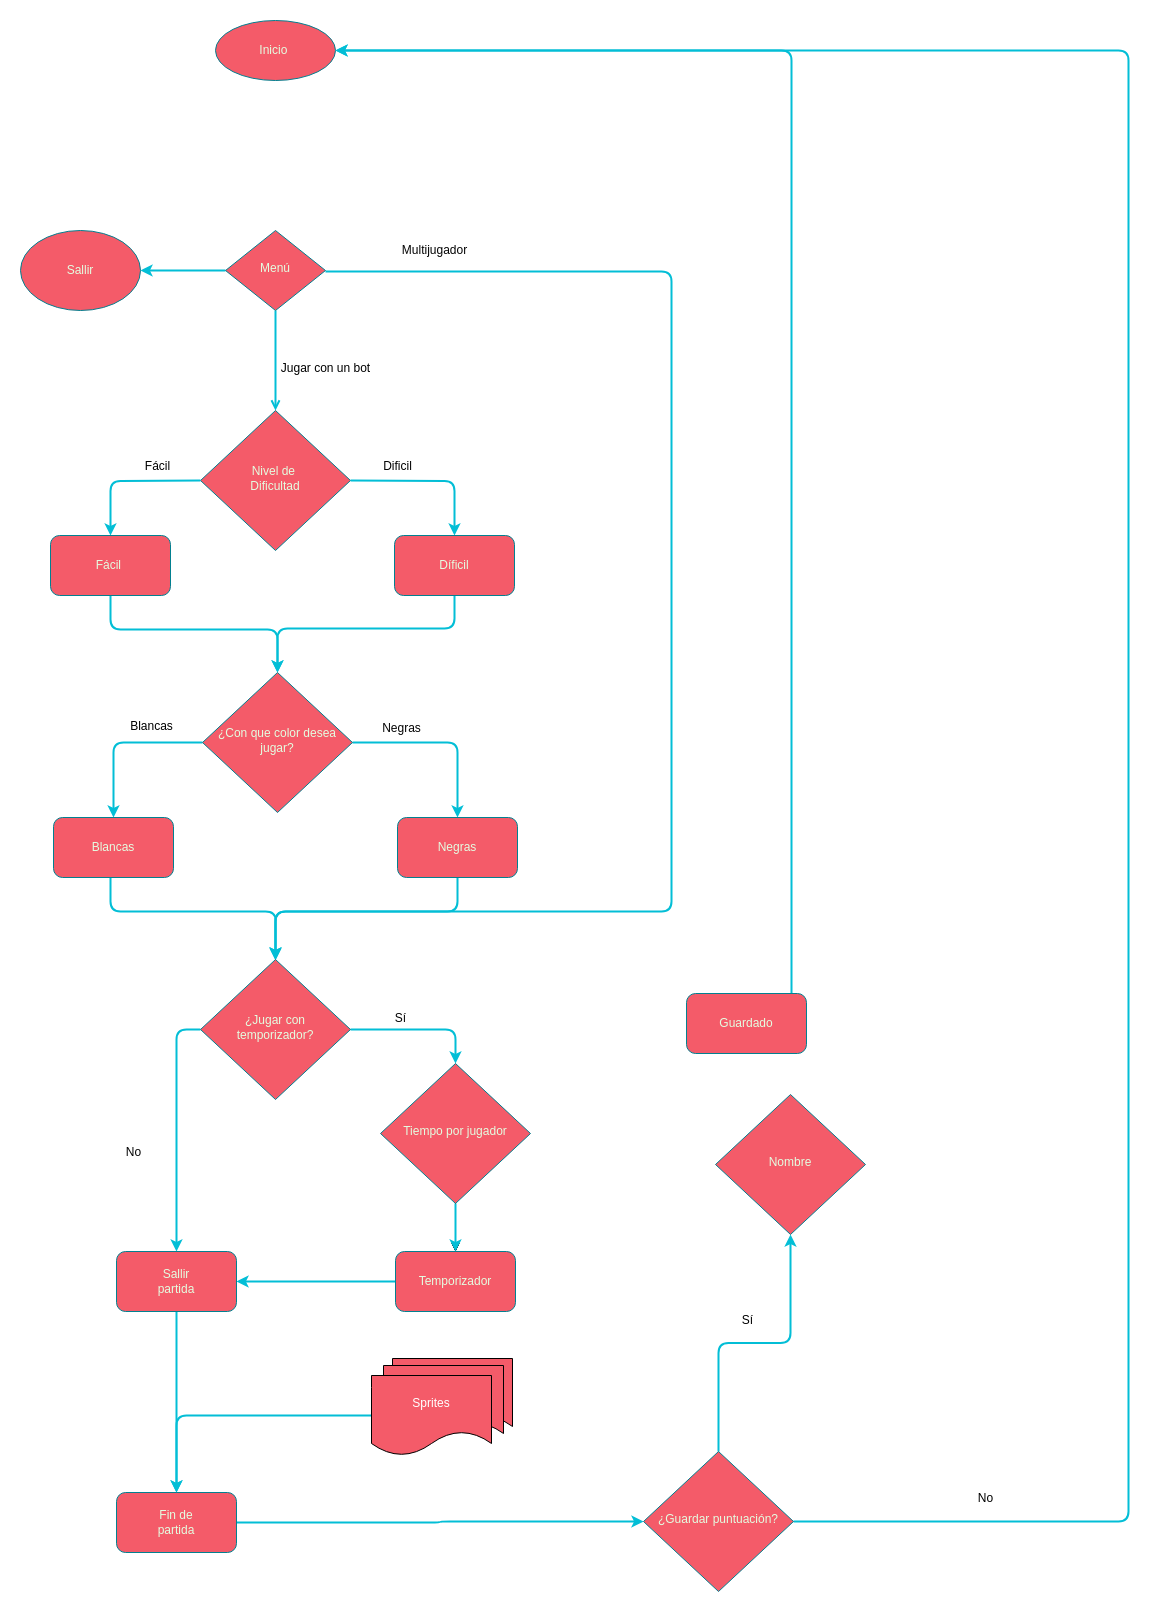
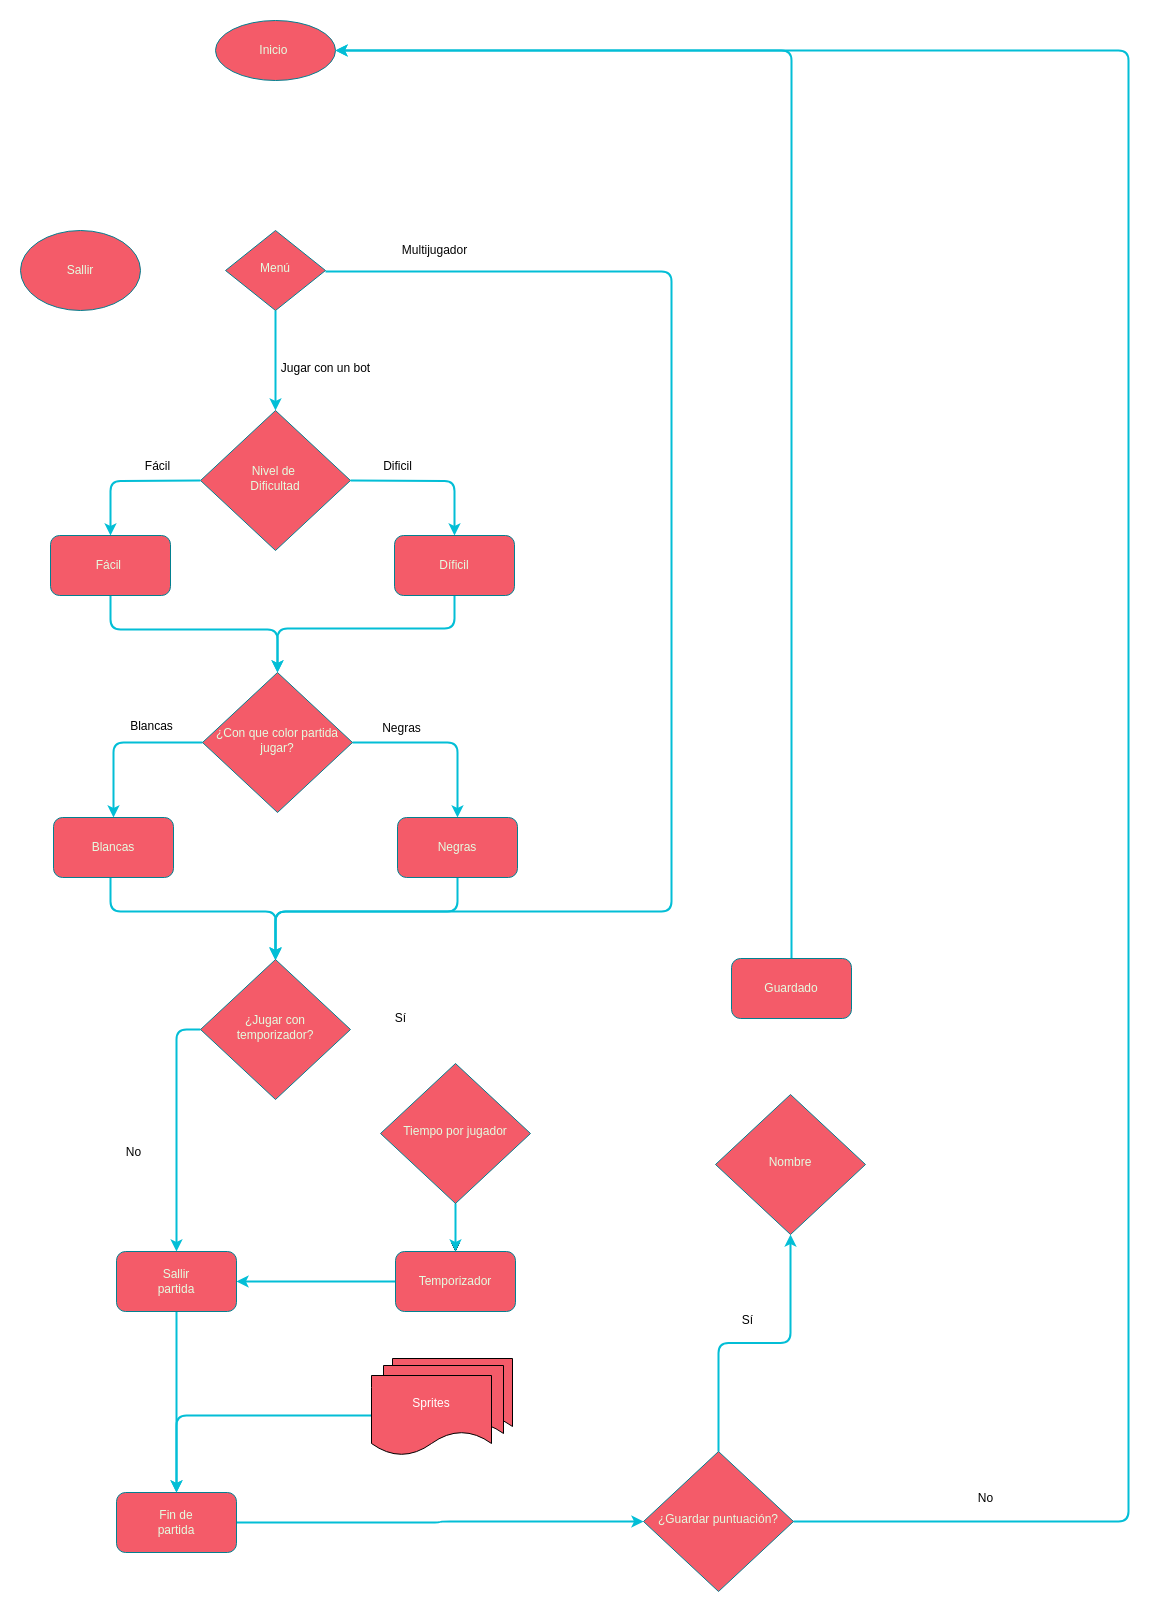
  <mxCell id="0" />
  <mxCell id="1" parent="0" />
- <mxCell id="2" value="" style="edgeStyle=orthogonalEdgeStyle;curved=0;rounded=1;sketch=0;orthogonalLoop=1;jettySize=auto;html=1;fillColor=#F45B69;fontColor=#E4FDE1;strokeColor=#03BED6;strokeWidth=2;" parent="1" source="5" target="11" edge="1"><mxGeometry relative="1" as="geometry" /></mxCell>
- <mxCell id="3" style="edgeStyle=orthogonalEdgeStyle;curved=0;rounded=1;sketch=0;orthogonalLoop=1;jettySize=auto;html=1;entryX=0.5;entryY=0;entryDx=0;entryDy=0;fillColor=#F45B69;fontColor=#E4FDE1;strokeColor=#03BED6;strokeWidth=2;endArrow=open;" parent="1" source="5" target="18" edge="1"><mxGeometry relative="1" as="geometry" /></mxCell>
+ <mxCell id="3" style="edgeStyle=orthogonalEdgeStyle;curved=0;rounded=1;sketch=0;orthogonalLoop=1;jettySize=auto;html=1;entryX=0.5;entryY=0;entryDx=0;entryDy=0;fillColor=#F45B69;fontColor=#E4FDE1;strokeColor=#03BED6;strokeWidth=2;" parent="1" source="5" target="18" edge="1"><mxGeometry relative="1" as="geometry" /></mxCell>
  <mxCell id="4" style="edgeStyle=orthogonalEdgeStyle;rounded=1;orthogonalLoop=1;jettySize=auto;html=1;entryX=0.5;entryY=0;entryDx=0;entryDy=0;strokeColor=#03BED6;strokeWidth=2;" parent="1" edge="1"><mxGeometry relative="1" as="geometry"><Array as="points"><mxPoint x="671" y="271" /><mxPoint x="671" y="911" /><mxPoint x="275" y="911" /></Array><mxPoint x="325" y="271" as="sourcePoint" /><mxPoint x="275" y="960" as="targetPoint" /></mxGeometry></mxCell>
  <mxCell id="5" value="&lt;font style=&quot;vertical-align: inherit&quot;&gt;&lt;font style=&quot;vertical-align: inherit&quot;&gt;Menú&lt;/font&gt;&lt;/font&gt;" style="rhombus;whiteSpace=wrap;html=1;shadow=0;fontFamily=Helvetica;fontSize=12;align=center;strokeWidth=1;spacing=6;spacingTop=-4;fillColor=#F45B69;strokeColor=#028090;fontColor=#E4FDE1;" parent="1" vertex="1"><mxGeometry x="225" y="230" width="100" height="80" as="geometry" /></mxCell>
  <mxCell id="6" style="edgeStyle=orthogonalEdgeStyle;curved=0;rounded=1;sketch=0;orthogonalLoop=1;jettySize=auto;html=1;fillColor=#F45B69;fontColor=#E4FDE1;exitX=0.5;exitY=1;exitDx=0;exitDy=0;entryX=0.5;entryY=0;entryDx=0;entryDy=0;strokeColor=#03BED6;strokeWidth=2;" parent="1" source="20" target="9" edge="1"><mxGeometry relative="1" as="geometry"><Array as="points"><mxPoint x="110" y="629" /><mxPoint x="277" y="629" /></Array></mxGeometry></mxCell>
  <mxCell id="7" style="edgeStyle=orthogonalEdgeStyle;rounded=1;orthogonalLoop=1;jettySize=auto;html=1;entryX=0.5;entryY=0;entryDx=0;entryDy=0;strokeColor=#03BED6;strokeWidth=2;" parent="1" source="9" target="16" edge="1"><mxGeometry relative="1" as="geometry" /></mxCell>
  <mxCell id="8" style="rounded=1;orthogonalLoop=1;jettySize=auto;html=1;strokeColor=#03BED6;strokeWidth=2;edgeStyle=orthogonalEdgeStyle;" parent="1" source="9" target="14" edge="1"><mxGeometry relative="1" as="geometry" /></mxCell>
- <mxCell id="9" value="¿Con que color desea jugar?" style="rhombus;whiteSpace=wrap;html=1;shadow=0;fontFamily=Helvetica;fontSize=12;align=center;strokeWidth=1;spacing=6;spacingTop=-4;fillColor=#F45B69;strokeColor=#028090;fontColor=#E4FDE1;" parent="1" vertex="1"><mxGeometry x="202" y="672" width="150" height="140" as="geometry" /></mxCell>
+ <mxCell id="9" value="¿Con que color partida jugar?" style="rhombus;whiteSpace=wrap;html=1;shadow=0;fontFamily=Helvetica;fontSize=12;align=center;strokeWidth=1;spacing=6;spacingTop=-4;fillColor=#F45B69;strokeColor=#028090;fontColor=#E4FDE1;" parent="1" vertex="1"><mxGeometry x="202" y="672" width="150" height="140" as="geometry" /></mxCell>
  <mxCell id="10" value="&lt;font style=&quot;vertical-align: inherit&quot;&gt;&lt;font style=&quot;vertical-align: inherit&quot;&gt;Inicio&amp;nbsp;&lt;/font&gt;&lt;/font&gt;" style="ellipse;whiteSpace=wrap;html=1;fillColor=#F45B69;strokeColor=#028090;fontColor=#E4FDE1;" parent="1" vertex="1"><mxGeometry x="215" y="20" width="120" height="60" as="geometry" /></mxCell>
  <mxCell id="11" value="&lt;font style=&quot;vertical-align: inherit&quot;&gt;&lt;font style=&quot;vertical-align: inherit&quot;&gt;Sallir&lt;/font&gt;&lt;/font&gt;" style="ellipse;whiteSpace=wrap;html=1;fillColor=#F45B69;strokeColor=#028090;fontColor=#E4FDE1;" parent="1" vertex="1"><mxGeometry x="20" y="230" width="120" height="80" as="geometry" /></mxCell>
  <mxCell id="12" value="&lt;font style=&quot;vertical-align: inherit&quot;&gt;&lt;font style=&quot;vertical-align: inherit&quot;&gt;Jugar con un bot&lt;br&gt;&lt;br&gt;&lt;/font&gt;&lt;/font&gt;" style="text;html=1;align=center;verticalAlign=middle;resizable=0;points=[];autosize=1;" parent="1" vertex="1"><mxGeometry x="270" y="360" width="110" height="30" as="geometry" /></mxCell>
  <mxCell id="13" style="edgeStyle=orthogonalEdgeStyle;rounded=1;orthogonalLoop=1;jettySize=auto;html=1;entryX=0.5;entryY=0;entryDx=0;entryDy=0;strokeWidth=2;strokeColor=#03BED6;" parent="1" source="14" target="26" edge="1"><mxGeometry relative="1" as="geometry"><Array as="points"><mxPoint x="110" y="911" /><mxPoint x="275" y="911" /><mxPoint x="275" y="928" /></Array></mxGeometry></mxCell>
  <mxCell id="14" value="Blancas" style="rounded=1;whiteSpace=wrap;html=1;fillColor=#F45B69;strokeColor=#028090;fontColor=#E4FDE1;" parent="1" vertex="1"><mxGeometry x="53" y="817" width="120" height="60" as="geometry" /></mxCell>
  <mxCell id="15" style="edgeStyle=orthogonalEdgeStyle;rounded=1;orthogonalLoop=1;jettySize=auto;html=1;entryX=0.5;entryY=0;entryDx=0;entryDy=0;strokeColor=#03BED6;strokeWidth=2;" edge="1" parent="1" source="16" target="26"><mxGeometry relative="1" as="geometry"><Array as="points"><mxPoint x="457" y="911" /><mxPoint x="275" y="911" /></Array></mxGeometry></mxCell>
  <mxCell id="16" value="Negras" style="rounded=1;whiteSpace=wrap;html=1;fillColor=#F45B69;strokeColor=#028090;fontColor=#E4FDE1;" parent="1" vertex="1"><mxGeometry x="397" y="817" width="120" height="60" as="geometry" /></mxCell>
  <mxCell id="17" value="Multijugador" style="text;html=1;align=center;verticalAlign=middle;resizable=0;points=[];autosize=1;fontColor=#050505;" parent="1" vertex="1"><mxGeometry x="394" y="240" width="80" height="20" as="geometry" /></mxCell>
  <mxCell id="18" value="Nivel de&amp;nbsp;&lt;br&gt;Dificultad" style="rhombus;whiteSpace=wrap;html=1;shadow=0;fontFamily=Helvetica;fontSize=12;align=center;strokeWidth=1;spacing=6;spacingTop=-4;fillColor=#F45B69;strokeColor=#028090;fontColor=#E4FDE1;" parent="1" vertex="1"><mxGeometry x="200" y="410" width="150" height="140" as="geometry" /></mxCell>
  <mxCell id="19" style="edgeStyle=orthogonalEdgeStyle;curved=0;rounded=1;sketch=0;orthogonalLoop=1;jettySize=auto;html=1;entryX=0.5;entryY=0;entryDx=0;entryDy=0;fillColor=#F45B69;fontColor=#E4FDE1;strokeColor=#03BED6;strokeWidth=2;" parent="1" target="20" edge="1"><mxGeometry relative="1" as="geometry"><mxPoint x="200" y="480" as="sourcePoint" /></mxGeometry></mxCell>
  <mxCell id="20" value="Fácil&amp;nbsp;" style="rounded=1;whiteSpace=wrap;html=1;fillColor=#F45B69;strokeColor=#028090;fontColor=#E4FDE1;" parent="1" vertex="1"><mxGeometry x="50" y="535" width="120" height="60" as="geometry" /></mxCell>
  <mxCell id="21" style="edgeStyle=orthogonalEdgeStyle;curved=0;rounded=1;sketch=0;orthogonalLoop=1;jettySize=auto;html=1;entryX=0.5;entryY=0;entryDx=0;entryDy=0;fillColor=#F45B69;fontColor=#E4FDE1;strokeColor=#03BED6;strokeWidth=2;" parent="1" target="23" edge="1"><mxGeometry relative="1" as="geometry"><mxPoint x="350" y="480" as="sourcePoint" /></mxGeometry></mxCell>
  <mxCell id="22" style="edgeStyle=orthogonalEdgeStyle;curved=0;rounded=1;sketch=0;orthogonalLoop=1;jettySize=auto;html=1;entryX=0.5;entryY=0;entryDx=0;entryDy=0;fillColor=#F45B69;fontColor=#E4FDE1;strokeColor=#03BED6;strokeWidth=2;" parent="1" source="23" target="9" edge="1"><mxGeometry relative="1" as="geometry"><Array as="points"><mxPoint x="454" y="628" /><mxPoint x="277" y="628" /></Array></mxGeometry></mxCell>
  <mxCell id="23" value="Díficil" style="rounded=1;whiteSpace=wrap;html=1;fillColor=#F45B69;strokeColor=#028090;fontColor=#E4FDE1;" parent="1" vertex="1"><mxGeometry x="394" y="535" width="120" height="60" as="geometry" /></mxCell>
  <mxCell id="24" style="edgeStyle=orthogonalEdgeStyle;rounded=1;orthogonalLoop=1;jettySize=auto;html=1;strokeColor=#03BED6;strokeWidth=2;exitX=0;exitY=0.5;exitDx=0;exitDy=0;" parent="1" source="26" target="41" edge="1"><mxGeometry relative="1" as="geometry" /></mxCell>
- <mxCell id="25" style="edgeStyle=orthogonalEdgeStyle;rounded=1;orthogonalLoop=1;jettySize=auto;html=1;entryX=0.5;entryY=0;entryDx=0;entryDy=0;strokeColor=#03BED6;strokeWidth=2;" edge="1" parent="1" source="26" target="37"><mxGeometry relative="1" as="geometry" /></mxCell>
  <mxCell id="26" value="¿Jugar con temporizador?" style="rhombus;whiteSpace=wrap;html=1;shadow=0;fontFamily=Helvetica;fontSize=12;align=center;strokeWidth=1;spacing=6;spacingTop=-4;fillColor=#F45B69;strokeColor=#028090;fontColor=#E4FDE1;" parent="1" vertex="1"><mxGeometry x="200" y="959" width="150" height="140" as="geometry" /></mxCell>
  <mxCell id="27" value="&lt;font style=&quot;vertical-align: inherit&quot;&gt;&lt;font style=&quot;vertical-align: inherit&quot;&gt;Dificil&lt;br&gt;&lt;/font&gt;&lt;/font&gt;" style="text;html=1;align=center;verticalAlign=middle;resizable=0;points=[];autosize=1;" parent="1" vertex="1"><mxGeometry x="377" y="457" width="39" height="18" as="geometry" /></mxCell>
  <mxCell id="28" value="&lt;font style=&quot;vertical-align: inherit&quot;&gt;&lt;font style=&quot;vertical-align: inherit&quot;&gt;Fácil&lt;br&gt;&lt;/font&gt;&lt;/font&gt;" style="text;html=1;align=center;verticalAlign=middle;resizable=0;points=[];autosize=1;" parent="1" vertex="1"><mxGeometry x="139" y="457" width="35" height="18" as="geometry" /></mxCell>
  <mxCell id="29" value="&lt;font style=&quot;vertical-align: inherit&quot;&gt;&lt;font style=&quot;vertical-align: inherit&quot;&gt;Negras&lt;br&gt;&lt;/font&gt;&lt;/font&gt;" style="text;html=1;align=center;verticalAlign=middle;resizable=0;points=[];autosize=1;fontColor=#050505;" parent="1" vertex="1"><mxGeometry x="376" y="719" width="49" height="18" as="geometry" /></mxCell>
  <mxCell id="30" value="&lt;font style=&quot;vertical-align: inherit&quot;&gt;&lt;font style=&quot;vertical-align: inherit&quot;&gt;Blancas&lt;br&gt;&lt;/font&gt;&lt;/font&gt;" style="text;html=1;align=center;verticalAlign=middle;resizable=0;points=[];autosize=1;" parent="1" vertex="1"><mxGeometry x="124" y="717" width="53" height="18" as="geometry" /></mxCell>
  <mxCell id="31" value="&lt;font style=&quot;vertical-align: inherit&quot;&gt;&lt;font style=&quot;vertical-align: inherit&quot;&gt;No&lt;br&gt;&lt;/font&gt;&lt;/font&gt;" style="text;html=1;align=center;verticalAlign=middle;resizable=0;points=[];autosize=1;fontColor=#050505;" parent="1" vertex="1"><mxGeometry x="120" y="1143" width="25" height="18" as="geometry" /></mxCell>
  <mxCell id="32" value="&lt;font style=&quot;vertical-align: inherit&quot;&gt;&lt;font style=&quot;vertical-align: inherit&quot;&gt;Sí&lt;br&gt;&lt;/font&gt;&lt;/font&gt;" style="text;html=1;align=center;verticalAlign=middle;resizable=0;points=[];autosize=1;fontColor=#050505;" parent="1" vertex="1"><mxGeometry x="389" y="1009" width="21" height="18" as="geometry" /></mxCell>
  <mxCell id="33" value="" style="edgeStyle=orthogonalEdgeStyle;rounded=0;orthogonalLoop=1;jettySize=auto;html=1;" parent="1" source="37" target="39" edge="1"><mxGeometry relative="1" as="geometry" /></mxCell>
  <mxCell id="34" style="edgeStyle=orthogonalEdgeStyle;rounded=0;orthogonalLoop=1;jettySize=auto;html=1;entryX=0.5;entryY=0;entryDx=0;entryDy=0;" parent="1" source="37" target="39" edge="1"><mxGeometry relative="1" as="geometry" /></mxCell>
  <mxCell id="35" style="edgeStyle=orthogonalEdgeStyle;rounded=0;orthogonalLoop=1;jettySize=auto;html=1;entryX=0.5;entryY=0;entryDx=0;entryDy=0;" parent="1" source="37" target="39" edge="1"><mxGeometry relative="1" as="geometry" /></mxCell>
  <mxCell id="36" style="edgeStyle=orthogonalEdgeStyle;rounded=1;orthogonalLoop=1;jettySize=auto;html=1;strokeColor=#03BED6;strokeWidth=2;" parent="1" source="37" target="39" edge="1"><mxGeometry relative="1" as="geometry" /></mxCell>
  <mxCell id="37" value="Tiempo por jugador" style="rhombus;whiteSpace=wrap;html=1;shadow=0;fontFamily=Helvetica;fontSize=12;align=center;strokeWidth=1;spacing=6;spacingTop=-4;fillColor=#F45B69;strokeColor=#028090;fontColor=#E4FDE1;" parent="1" vertex="1"><mxGeometry x="380" y="1063" width="150" height="140" as="geometry" /></mxCell>
  <mxCell id="38" style="edgeStyle=orthogonalEdgeStyle;rounded=1;orthogonalLoop=1;jettySize=auto;html=1;entryX=1;entryY=0.5;entryDx=0;entryDy=0;strokeColor=#03BED6;strokeWidth=2;" parent="1" source="39" target="41" edge="1"><mxGeometry relative="1" as="geometry" /></mxCell>
  <mxCell id="39" value="Temporizador" style="rounded=1;whiteSpace=wrap;html=1;fillColor=#F45B69;strokeColor=#028090;fontColor=#E4FDE1;" parent="1" vertex="1"><mxGeometry x="395" y="1251" width="120" height="60" as="geometry" /></mxCell>
  <mxCell id="40" style="edgeStyle=orthogonalEdgeStyle;rounded=1;orthogonalLoop=1;jettySize=auto;html=1;strokeColor=#03BED6;strokeWidth=2;" parent="1" source="41" target="43" edge="1"><mxGeometry relative="1" as="geometry" /></mxCell>
  <mxCell id="41" value="Sallir&lt;br&gt;partida" style="rounded=1;whiteSpace=wrap;html=1;fillColor=#F45B69;strokeColor=#028090;fontColor=#E4FDE1;" parent="1" vertex="1"><mxGeometry x="116" y="1251" width="120" height="60" as="geometry" /></mxCell>
  <mxCell id="42" style="edgeStyle=orthogonalEdgeStyle;rounded=1;orthogonalLoop=1;jettySize=auto;html=1;strokeColor=#03BED6;strokeWidth=2;" parent="1" source="43" target="46" edge="1"><mxGeometry relative="1" as="geometry" /></mxCell>
  <mxCell id="43" value="Fin de&lt;br&gt;partida" style="rounded=1;whiteSpace=wrap;html=1;fillColor=#F45B69;strokeColor=#028090;fontColor=#E4FDE1;" parent="1" vertex="1"><mxGeometry x="116" y="1492" width="120" height="60" as="geometry" /></mxCell>
  <mxCell id="44" style="edgeStyle=orthogonalEdgeStyle;rounded=1;orthogonalLoop=1;jettySize=auto;html=1;strokeColor=#03BED6;strokeWidth=2;" parent="1" source="46" target="47" edge="1"><mxGeometry relative="1" as="geometry" /></mxCell>
  <mxCell id="45" style="edgeStyle=orthogonalEdgeStyle;rounded=1;orthogonalLoop=1;jettySize=auto;html=1;strokeColor=#03BED6;strokeWidth=2;fontColor=#FFFFFF;entryX=1;entryY=0.5;entryDx=0;entryDy=0;" parent="1" source="46" target="10" edge="1"><mxGeometry relative="1" as="geometry"><mxPoint x="-52.857" y="44.714" as="targetPoint" /><Array as="points"><mxPoint x="1128" y="1521" /><mxPoint x="1128" y="50" /></Array></mxGeometry></mxCell>
  <mxCell id="46" value="¿Guardar puntuación?" style="rhombus;whiteSpace=wrap;html=1;shadow=0;fontFamily=Helvetica;fontSize=12;align=center;strokeWidth=1;spacing=6;spacingTop=-4;fillColor=#F45B69;strokeColor=#028090;fontColor=#E4FDE1;" parent="1" vertex="1"><mxGeometry x="643" y="1451" width="150" height="140" as="geometry" /></mxCell>
  <mxCell id="47" value="Nombre" style="rhombus;whiteSpace=wrap;html=1;shadow=0;fontFamily=Helvetica;fontSize=12;align=center;strokeWidth=1;spacing=6;spacingTop=-4;fillColor=#F45B69;strokeColor=#028090;fontColor=#E4FDE1;" parent="1" vertex="1"><mxGeometry x="715" y="1094" width="150" height="140" as="geometry" /></mxCell>
  <mxCell id="48" style="edgeStyle=orthogonalEdgeStyle;rounded=1;orthogonalLoop=1;jettySize=auto;html=1;entryX=1;entryY=0.5;entryDx=0;entryDy=0;strokeColor=#03BED6;strokeWidth=2;" edge="1" parent="1" source="49" target="10"><mxGeometry relative="1" as="geometry"><Array as="points"><mxPoint x="791" y="50" /></Array></mxGeometry></mxCell>
- <mxCell id="49" value="Guardado" style="rounded=1;whiteSpace=wrap;html=1;fillColor=#F45B69;strokeColor=#028090;fontColor=#E4FDE1;" parent="1" vertex="1"><mxGeometry x="686" y="993" width="120" height="60" as="geometry" /></mxCell>
+ <mxCell id="49" value="Guardado" style="rounded=1;whiteSpace=wrap;html=1;fillColor=#F45B69;strokeColor=#028090;fontColor=#E4FDE1;" parent="1" vertex="1"><mxGeometry x="731" y="958" width="120" height="60" as="geometry" /></mxCell>
  <mxCell id="50" value="&lt;font style=&quot;vertical-align: inherit&quot;&gt;&lt;font style=&quot;vertical-align: inherit&quot;&gt;Sí&lt;br&gt;&lt;/font&gt;&lt;/font&gt;" style="text;html=1;align=center;verticalAlign=middle;resizable=0;points=[];autosize=1;" parent="1" vertex="1"><mxGeometry x="736" y="1311" width="21" height="18" as="geometry" /></mxCell>
  <mxCell id="51" value="&lt;font style=&quot;vertical-align: inherit&quot;&gt;&lt;font style=&quot;vertical-align: inherit&quot;&gt;No&lt;br&gt;&lt;/font&gt;&lt;/font&gt;" style="text;html=1;align=center;verticalAlign=middle;resizable=0;points=[];autosize=1;" parent="1" vertex="1"><mxGeometry x="972" y="1489" width="25" height="18" as="geometry" /></mxCell>
  <mxCell id="52" value="" style="shape=document;whiteSpace=wrap;html=1;boundedLbl=1;fillColor=#F45B69;" parent="1" vertex="1"><mxGeometry x="392" y="1358" width="120" height="80" as="geometry" /></mxCell>
  <mxCell id="53" value="" style="shape=document;whiteSpace=wrap;html=1;boundedLbl=1;fillColor=#F45B69;" parent="1" vertex="1"><mxGeometry x="383" y="1365" width="120" height="80" as="geometry" /></mxCell>
  <mxCell id="54" style="edgeStyle=orthogonalEdgeStyle;rounded=1;orthogonalLoop=1;jettySize=auto;html=1;entryX=0.5;entryY=0;entryDx=0;entryDy=0;strokeColor=#03BED6;strokeWidth=2;fontColor=#FFFFFF;" parent="1" source="55" target="43" edge="1"><mxGeometry relative="1" as="geometry" /></mxCell>
  <mxCell id="55" value="Sprites" style="shape=document;whiteSpace=wrap;html=1;boundedLbl=1;fillColor=#F45B69;fontColor=#FFFFFF;" parent="1" vertex="1"><mxGeometry x="371" y="1375" width="120" height="80" as="geometry" /></mxCell>
